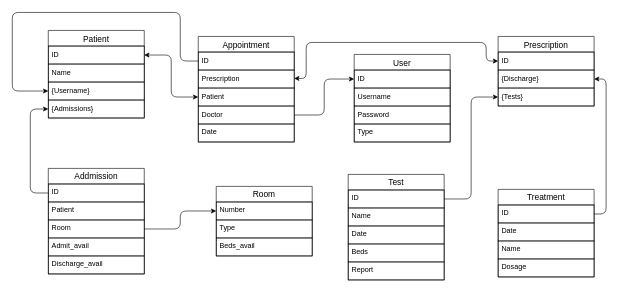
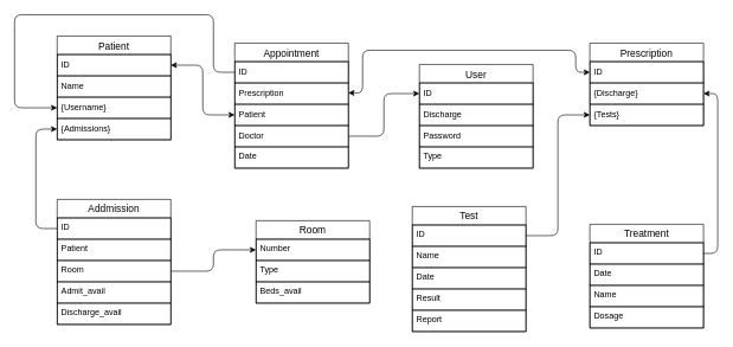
  <mxCell id="0" />
  <mxCell id="1" parent="0" />
  <mxCell id="2" value="Patient" style="swimlane;fontStyle=0;childLayout=stackLayout;horizontal=1;startSize=26;horizontalStack=0;resizeParent=1;resizeParentMax=0;resizeLast=0;collapsible=1;marginBottom=0;align=center;fontSize=14;" vertex="1" parent="1"><mxGeometry x="80" y="50" width="160" height="146" as="geometry" /></mxCell>
  <mxCell id="3" value="ID" style="text;strokeColor=default;fillColor=none;spacingLeft=4;spacingRight=4;overflow=hidden;rotatable=0;points=[[0,0.5],[1,0.5]];portConstraint=eastwest;fontSize=12;" vertex="1" parent="2"><mxGeometry y="26" width="160" height="30" as="geometry" /></mxCell>
  <mxCell id="4" value="Name" style="text;strokeColor=default;fillColor=none;spacingLeft=4;spacingRight=4;overflow=hidden;rotatable=0;points=[[0,0.5],[1,0.5]];portConstraint=eastwest;fontSize=12;" vertex="1" parent="2"><mxGeometry y="56" width="160" height="30" as="geometry" /></mxCell>
  <mxCell id="5" value="{Username}" style="text;strokeColor=default;fillColor=none;spacingLeft=4;spacingRight=4;overflow=hidden;rotatable=0;points=[[0,0.5],[1,0.5]];portConstraint=eastwest;fontSize=12;" vertex="1" parent="2"><mxGeometry y="86" width="160" height="30" as="geometry" /></mxCell>
  <mxCell id="6" value="{Admissions}" style="text;strokeColor=default;fillColor=none;spacingLeft=4;spacingRight=4;overflow=hidden;rotatable=0;points=[[0,0.5],[1,0.5]];portConstraint=eastwest;fontSize=12;" vertex="1" parent="2"><mxGeometry y="116" width="160" height="30" as="geometry" /></mxCell>
  <mxCell id="7" value="User" style="swimlane;fontStyle=0;childLayout=stackLayout;horizontal=1;startSize=26;horizontalStack=0;resizeParent=1;resizeParentMax=0;resizeLast=0;collapsible=1;marginBottom=0;align=center;fontSize=14;strokeColor=default;" vertex="1" parent="1"><mxGeometry x="590" y="90" width="160" height="146" as="geometry" /></mxCell>
  <mxCell id="8" value="ID" style="text;strokeColor=default;fillColor=none;spacingLeft=4;spacingRight=4;overflow=hidden;rotatable=0;points=[[0,0.5],[1,0.5]];portConstraint=eastwest;fontSize=12;" vertex="1" parent="7"><mxGeometry y="26" width="160" height="30" as="geometry" /></mxCell>
- <mxCell id="9" value="Username" style="text;strokeColor=default;fillColor=none;spacingLeft=4;spacingRight=4;overflow=hidden;rotatable=0;points=[[0,0.5],[1,0.5]];portConstraint=eastwest;fontSize=12;" vertex="1" parent="7"><mxGeometry y="56" width="160" height="30" as="geometry" /></mxCell>
+ <mxCell id="9" value="Discharge" style="text;strokeColor=default;fillColor=none;spacingLeft=4;spacingRight=4;overflow=hidden;rotatable=0;points=[[0,0.5],[1,0.5]];portConstraint=eastwest;fontSize=12;" vertex="1" parent="7"><mxGeometry y="56" width="160" height="30" as="geometry" /></mxCell>
  <mxCell id="10" value="Password" style="text;strokeColor=default;fillColor=none;spacingLeft=4;spacingRight=4;overflow=hidden;rotatable=0;points=[[0,0.5],[1,0.5]];portConstraint=eastwest;fontSize=12;" vertex="1" parent="7"><mxGeometry y="86" width="160" height="30" as="geometry" /></mxCell>
  <mxCell id="11" value="Type" style="text;strokeColor=default;fillColor=none;spacingLeft=4;spacingRight=4;overflow=hidden;rotatable=0;points=[[0,0.5],[1,0.5]];portConstraint=eastwest;fontSize=12;" vertex="1" parent="7"><mxGeometry y="116" width="160" height="30" as="geometry" /></mxCell>
  <mxCell id="12" value="Addmission" style="swimlane;fontStyle=0;childLayout=stackLayout;horizontal=1;startSize=26;horizontalStack=0;resizeParent=1;resizeParentMax=0;resizeLast=0;collapsible=1;marginBottom=0;align=center;fontSize=14;strokeColor=default;" vertex="1" parent="1"><mxGeometry x="80" y="280" width="160" height="176" as="geometry" /></mxCell>
  <mxCell id="13" value="ID" style="text;strokeColor=default;fillColor=none;spacingLeft=4;spacingRight=4;overflow=hidden;rotatable=0;points=[[0,0.5],[1,0.5]];portConstraint=eastwest;fontSize=12;" vertex="1" parent="12"><mxGeometry y="26" width="160" height="30" as="geometry" /></mxCell>
  <mxCell id="14" value="Patient" style="text;strokeColor=default;fillColor=none;spacingLeft=4;spacingRight=4;overflow=hidden;rotatable=0;points=[[0,0.5],[1,0.5]];portConstraint=eastwest;fontSize=12;" vertex="1" parent="12"><mxGeometry y="56" width="160" height="30" as="geometry" /></mxCell>
  <mxCell id="15" value="Room" style="text;strokeColor=default;fillColor=none;spacingLeft=4;spacingRight=4;overflow=hidden;rotatable=0;points=[[0,0.5],[1,0.5]];portConstraint=eastwest;fontSize=12;" vertex="1" parent="12"><mxGeometry y="86" width="160" height="30" as="geometry" /></mxCell>
  <mxCell id="16" value="Admit_avail" style="text;strokeColor=default;fillColor=none;spacingLeft=4;spacingRight=4;overflow=hidden;rotatable=0;points=[[0,0.5],[1,0.5]];portConstraint=eastwest;fontSize=12;" vertex="1" parent="12"><mxGeometry y="116" width="160" height="30" as="geometry" /></mxCell>
  <mxCell id="17" value="Discharge_avail" style="text;strokeColor=default;fillColor=none;spacingLeft=4;spacingRight=4;overflow=hidden;rotatable=0;points=[[0,0.5],[1,0.5]];portConstraint=eastwest;fontSize=12;" vertex="1" parent="12"><mxGeometry y="146" width="160" height="30" as="geometry" /></mxCell>
  <mxCell id="18" value="Test" style="swimlane;fontStyle=0;childLayout=stackLayout;horizontal=1;startSize=26;horizontalStack=0;resizeParent=1;resizeParentMax=0;resizeLast=0;collapsible=1;marginBottom=0;align=center;fontSize=14;strokeColor=default;" vertex="1" parent="1"><mxGeometry x="580" y="290" width="160" height="176" as="geometry" /></mxCell>
  <mxCell id="19" value="ID" style="text;strokeColor=default;fillColor=none;spacingLeft=4;spacingRight=4;overflow=hidden;rotatable=0;points=[[0,0.5],[1,0.5]];portConstraint=eastwest;fontSize=12;" vertex="1" parent="18"><mxGeometry y="26" width="160" height="30" as="geometry" /></mxCell>
  <mxCell id="20" value="Name" style="text;strokeColor=default;fillColor=none;spacingLeft=4;spacingRight=4;overflow=hidden;rotatable=0;points=[[0,0.5],[1,0.5]];portConstraint=eastwest;fontSize=12;" vertex="1" parent="18"><mxGeometry y="56" width="160" height="30" as="geometry" /></mxCell>
  <mxCell id="21" value="Date" style="text;strokeColor=default;fillColor=none;spacingLeft=4;spacingRight=4;overflow=hidden;rotatable=0;points=[[0,0.5],[1,0.5]];portConstraint=eastwest;fontSize=12;" vertex="1" parent="18"><mxGeometry y="86" width="160" height="30" as="geometry" /></mxCell>
- <mxCell id="22" value="Beds" style="text;strokeColor=default;fillColor=none;spacingLeft=4;spacingRight=4;overflow=hidden;rotatable=0;points=[[0,0.5],[1,0.5]];portConstraint=eastwest;fontSize=12;" vertex="1" parent="18"><mxGeometry y="116" width="160" height="30" as="geometry" /></mxCell>
+ <mxCell id="22" value="Result" style="text;strokeColor=default;fillColor=none;spacingLeft=4;spacingRight=4;overflow=hidden;rotatable=0;points=[[0,0.5],[1,0.5]];portConstraint=eastwest;fontSize=12;" vertex="1" parent="18"><mxGeometry y="116" width="160" height="30" as="geometry" /></mxCell>
  <mxCell id="23" value="Report" style="text;strokeColor=default;fillColor=none;spacingLeft=4;spacingRight=4;overflow=hidden;rotatable=0;points=[[0,0.5],[1,0.5]];portConstraint=eastwest;fontSize=12;" vertex="1" parent="18"><mxGeometry y="146" width="160" height="30" as="geometry" /></mxCell>
  <mxCell id="24" value="Appointment" style="swimlane;fontStyle=0;childLayout=stackLayout;horizontal=1;startSize=26;horizontalStack=0;resizeParent=1;resizeParentMax=0;resizeLast=0;collapsible=1;marginBottom=0;align=center;fontSize=14;strokeColor=default;" vertex="1" parent="1"><mxGeometry x="330" y="60" width="160" height="176" as="geometry" /></mxCell>
  <mxCell id="25" value="ID" style="text;strokeColor=default;fillColor=none;spacingLeft=4;spacingRight=4;overflow=hidden;rotatable=0;points=[[0,0.5],[1,0.5]];portConstraint=eastwest;fontSize=12;perimeterSpacing=0;" vertex="1" parent="24"><mxGeometry y="26" width="160" height="30" as="geometry" /></mxCell>
  <mxCell id="26" value="Prescription" style="text;strokeColor=default;fillColor=none;spacingLeft=4;spacingRight=4;overflow=hidden;rotatable=0;points=[[0,0.5],[1,0.5]];portConstraint=eastwest;fontSize=12;" vertex="1" parent="24"><mxGeometry y="56" width="160" height="30" as="geometry" /></mxCell>
  <mxCell id="27" value="Patient" style="text;strokeColor=default;fillColor=none;spacingLeft=4;spacingRight=4;overflow=hidden;rotatable=0;points=[[0,0.5],[1,0.5]];portConstraint=eastwest;fontSize=12;" vertex="1" parent="24"><mxGeometry y="86" width="160" height="30" as="geometry" /></mxCell>
  <mxCell id="28" value="Doctor" style="text;strokeColor=default;fillColor=none;spacingLeft=4;spacingRight=4;overflow=hidden;rotatable=0;points=[[0,0.5],[1,0.5]];portConstraint=eastwest;fontSize=12;" vertex="1" parent="24"><mxGeometry y="116" width="160" height="30" as="geometry" /></mxCell>
  <mxCell id="29" value="Date" style="text;strokeColor=default;fillColor=none;spacingLeft=4;spacingRight=4;overflow=hidden;rotatable=0;points=[[0,0.5],[1,0.5]];portConstraint=eastwest;fontSize=12;" vertex="1" parent="24"><mxGeometry y="146" width="160" height="30" as="geometry" /></mxCell>
  <mxCell id="30" value="Prescription" style="swimlane;fontStyle=0;childLayout=stackLayout;horizontal=1;startSize=26;horizontalStack=0;resizeParent=1;resizeParentMax=0;resizeLast=0;collapsible=1;marginBottom=0;align=center;fontSize=14;strokeColor=default;" vertex="1" parent="1"><mxGeometry x="830" y="60" width="160" height="116" as="geometry" /></mxCell>
  <mxCell id="31" value="ID" style="text;strokeColor=default;fillColor=none;spacingLeft=4;spacingRight=4;overflow=hidden;rotatable=0;points=[[0,0.5],[1,0.5]];portConstraint=eastwest;fontSize=12;" vertex="1" parent="30"><mxGeometry y="26" width="160" height="30" as="geometry" /></mxCell>
  <mxCell id="32" value="{Discharge}" style="text;strokeColor=default;fillColor=none;spacingLeft=4;spacingRight=4;overflow=hidden;rotatable=0;points=[[0,0.5],[1,0.5]];portConstraint=eastwest;fontSize=12;" vertex="1" parent="30"><mxGeometry y="56" width="160" height="30" as="geometry" /></mxCell>
  <mxCell id="33" value="{Tests}" style="text;strokeColor=default;fillColor=none;spacingLeft=4;spacingRight=4;overflow=hidden;rotatable=0;points=[[0,0.5],[1,0.5]];portConstraint=eastwest;fontSize=12;" vertex="1" parent="30"><mxGeometry y="86" width="160" height="30" as="geometry" /></mxCell>
  <mxCell id="34" value="Treatment" style="swimlane;fontStyle=0;childLayout=stackLayout;horizontal=1;startSize=26;horizontalStack=0;resizeParent=1;resizeParentMax=0;resizeLast=0;collapsible=1;marginBottom=0;align=center;fontSize=14;strokeColor=default;" vertex="1" parent="1"><mxGeometry x="830" y="315" width="160" height="146" as="geometry" /></mxCell>
  <mxCell id="35" value="ID" style="text;strokeColor=default;fillColor=none;spacingLeft=4;spacingRight=4;overflow=hidden;rotatable=0;points=[[0,0.5],[1,0.5]];portConstraint=eastwest;fontSize=12;" vertex="1" parent="34"><mxGeometry y="26" width="160" height="30" as="geometry" /></mxCell>
  <mxCell id="36" value="Date" style="text;strokeColor=default;fillColor=none;spacingLeft=4;spacingRight=4;overflow=hidden;rotatable=0;points=[[0,0.5],[1,0.5]];portConstraint=eastwest;fontSize=12;" vertex="1" parent="34"><mxGeometry y="56" width="160" height="30" as="geometry" /></mxCell>
  <mxCell id="37" value="Name" style="text;strokeColor=default;fillColor=none;spacingLeft=4;spacingRight=4;overflow=hidden;rotatable=0;points=[[0,0.5],[1,0.5]];portConstraint=eastwest;fontSize=12;" vertex="1" parent="34"><mxGeometry y="86" width="160" height="30" as="geometry" /></mxCell>
  <mxCell id="38" value="Dosage" style="text;strokeColor=default;fillColor=none;spacingLeft=4;spacingRight=4;overflow=hidden;rotatable=0;points=[[0,0.5],[1,0.5]];portConstraint=eastwest;fontSize=12;" vertex="1" parent="34"><mxGeometry y="116" width="160" height="30" as="geometry" /></mxCell>
  <mxCell id="39" style="orthogonalLoop=1;jettySize=auto;html=1;entryX=1;entryY=0.5;entryDx=0;entryDy=0;edgeStyle=orthogonalEdgeStyle;rounded=1;strokeColor=default;startArrow=classic;startFill=1;" edge="1" parent="1" source="27" target="3"><mxGeometry relative="1" as="geometry" /></mxCell>
  <mxCell id="40" style="edgeStyle=orthogonalEdgeStyle;rounded=1;orthogonalLoop=1;jettySize=auto;html=1;entryX=0;entryY=0.5;entryDx=0;entryDy=0;strokeColor=default;" edge="1" parent="1" source="28" target="8"><mxGeometry relative="1" as="geometry" /></mxCell>
  <mxCell id="41" value="Room" style="swimlane;fontStyle=0;childLayout=stackLayout;horizontal=1;startSize=26;horizontalStack=0;resizeParent=1;resizeParentMax=0;resizeLast=0;collapsible=1;marginBottom=0;align=center;fontSize=14;strokeColor=default;" vertex="1" parent="1"><mxGeometry x="360" y="310" width="160" height="116" as="geometry" /></mxCell>
  <mxCell id="42" value="Number" style="text;strokeColor=default;fillColor=none;spacingLeft=4;spacingRight=4;overflow=hidden;rotatable=0;points=[[0,0.5],[1,0.5]];portConstraint=eastwest;fontSize=12;" vertex="1" parent="41"><mxGeometry y="26" width="160" height="30" as="geometry" /></mxCell>
  <mxCell id="43" value="Type" style="text;strokeColor=default;fillColor=none;spacingLeft=4;spacingRight=4;overflow=hidden;rotatable=0;points=[[0,0.5],[1,0.5]];portConstraint=eastwest;fontSize=12;" vertex="1" parent="41"><mxGeometry y="56" width="160" height="30" as="geometry" /></mxCell>
  <mxCell id="44" value="Beds_avail" style="text;strokeColor=default;fillColor=none;spacingLeft=4;spacingRight=4;overflow=hidden;rotatable=0;points=[[0,0.5],[1,0.5]];portConstraint=eastwest;fontSize=12;" vertex="1" parent="41"><mxGeometry y="86" width="160" height="30" as="geometry" /></mxCell>
  <mxCell id="45" style="edgeStyle=orthogonalEdgeStyle;rounded=1;orthogonalLoop=1;jettySize=auto;html=1;entryX=1;entryY=0.5;entryDx=0;entryDy=0;strokeColor=default;endArrow=none;endFill=0;startArrow=classic;startFill=1;" edge="1" parent="1" source="32" target="35"><mxGeometry relative="1" as="geometry"><Array as="points"><mxPoint x="1010" y="131" /><mxPoint x="1010" y="356" /></Array></mxGeometry></mxCell>
  <mxCell id="46" style="edgeStyle=orthogonalEdgeStyle;rounded=1;orthogonalLoop=1;jettySize=auto;html=1;strokeColor=default;endArrow=none;endFill=0;startArrow=classic;startFill=1;" edge="1" parent="1" source="33" target="19"><mxGeometry relative="1" as="geometry" /></mxCell>
  <mxCell id="47" style="edgeStyle=orthogonalEdgeStyle;rounded=1;orthogonalLoop=1;jettySize=auto;html=1;entryX=0;entryY=0.5;entryDx=0;entryDy=0;strokeColor=default;" edge="1" parent="1" source="15" target="42"><mxGeometry relative="1" as="geometry" /></mxCell>
  <mxCell id="48" style="edgeStyle=orthogonalEdgeStyle;rounded=1;orthogonalLoop=1;jettySize=auto;html=1;strokeColor=default;startArrow=classic;startFill=1;" edge="1" parent="1" source="26" target="31"><mxGeometry relative="1" as="geometry"><Array as="points"><mxPoint x="510" y="130" /><mxPoint x="510" y="70" /><mxPoint x="810" y="70" /><mxPoint x="810" y="101" /></Array></mxGeometry></mxCell>
  <mxCell id="49" style="edgeStyle=orthogonalEdgeStyle;rounded=1;orthogonalLoop=1;jettySize=auto;html=1;entryX=0;entryY=0.5;entryDx=0;entryDy=0;strokeColor=default;endArrow=none;endFill=0;startArrow=classic;startFill=1;" edge="1" parent="1" source="6" target="13"><mxGeometry relative="1" as="geometry"><Array as="points"><mxPoint x="50" y="181" /><mxPoint x="50" y="321" /></Array></mxGeometry></mxCell>
  <mxCell id="50" style="edgeStyle=orthogonalEdgeStyle;rounded=1;orthogonalLoop=1;jettySize=auto;html=1;entryX=0;entryY=0.5;entryDx=0;entryDy=0;strokeColor=default;startArrow=classic;startFill=1;endArrow=none;endFill=0;" edge="1" parent="1" source="5" target="25"><mxGeometry relative="1" as="geometry"><Array as="points"><mxPoint x="20" y="151" /><mxPoint x="20" y="20" /><mxPoint x="300" y="20" /><mxPoint x="300" y="101" /></Array></mxGeometry></mxCell>
